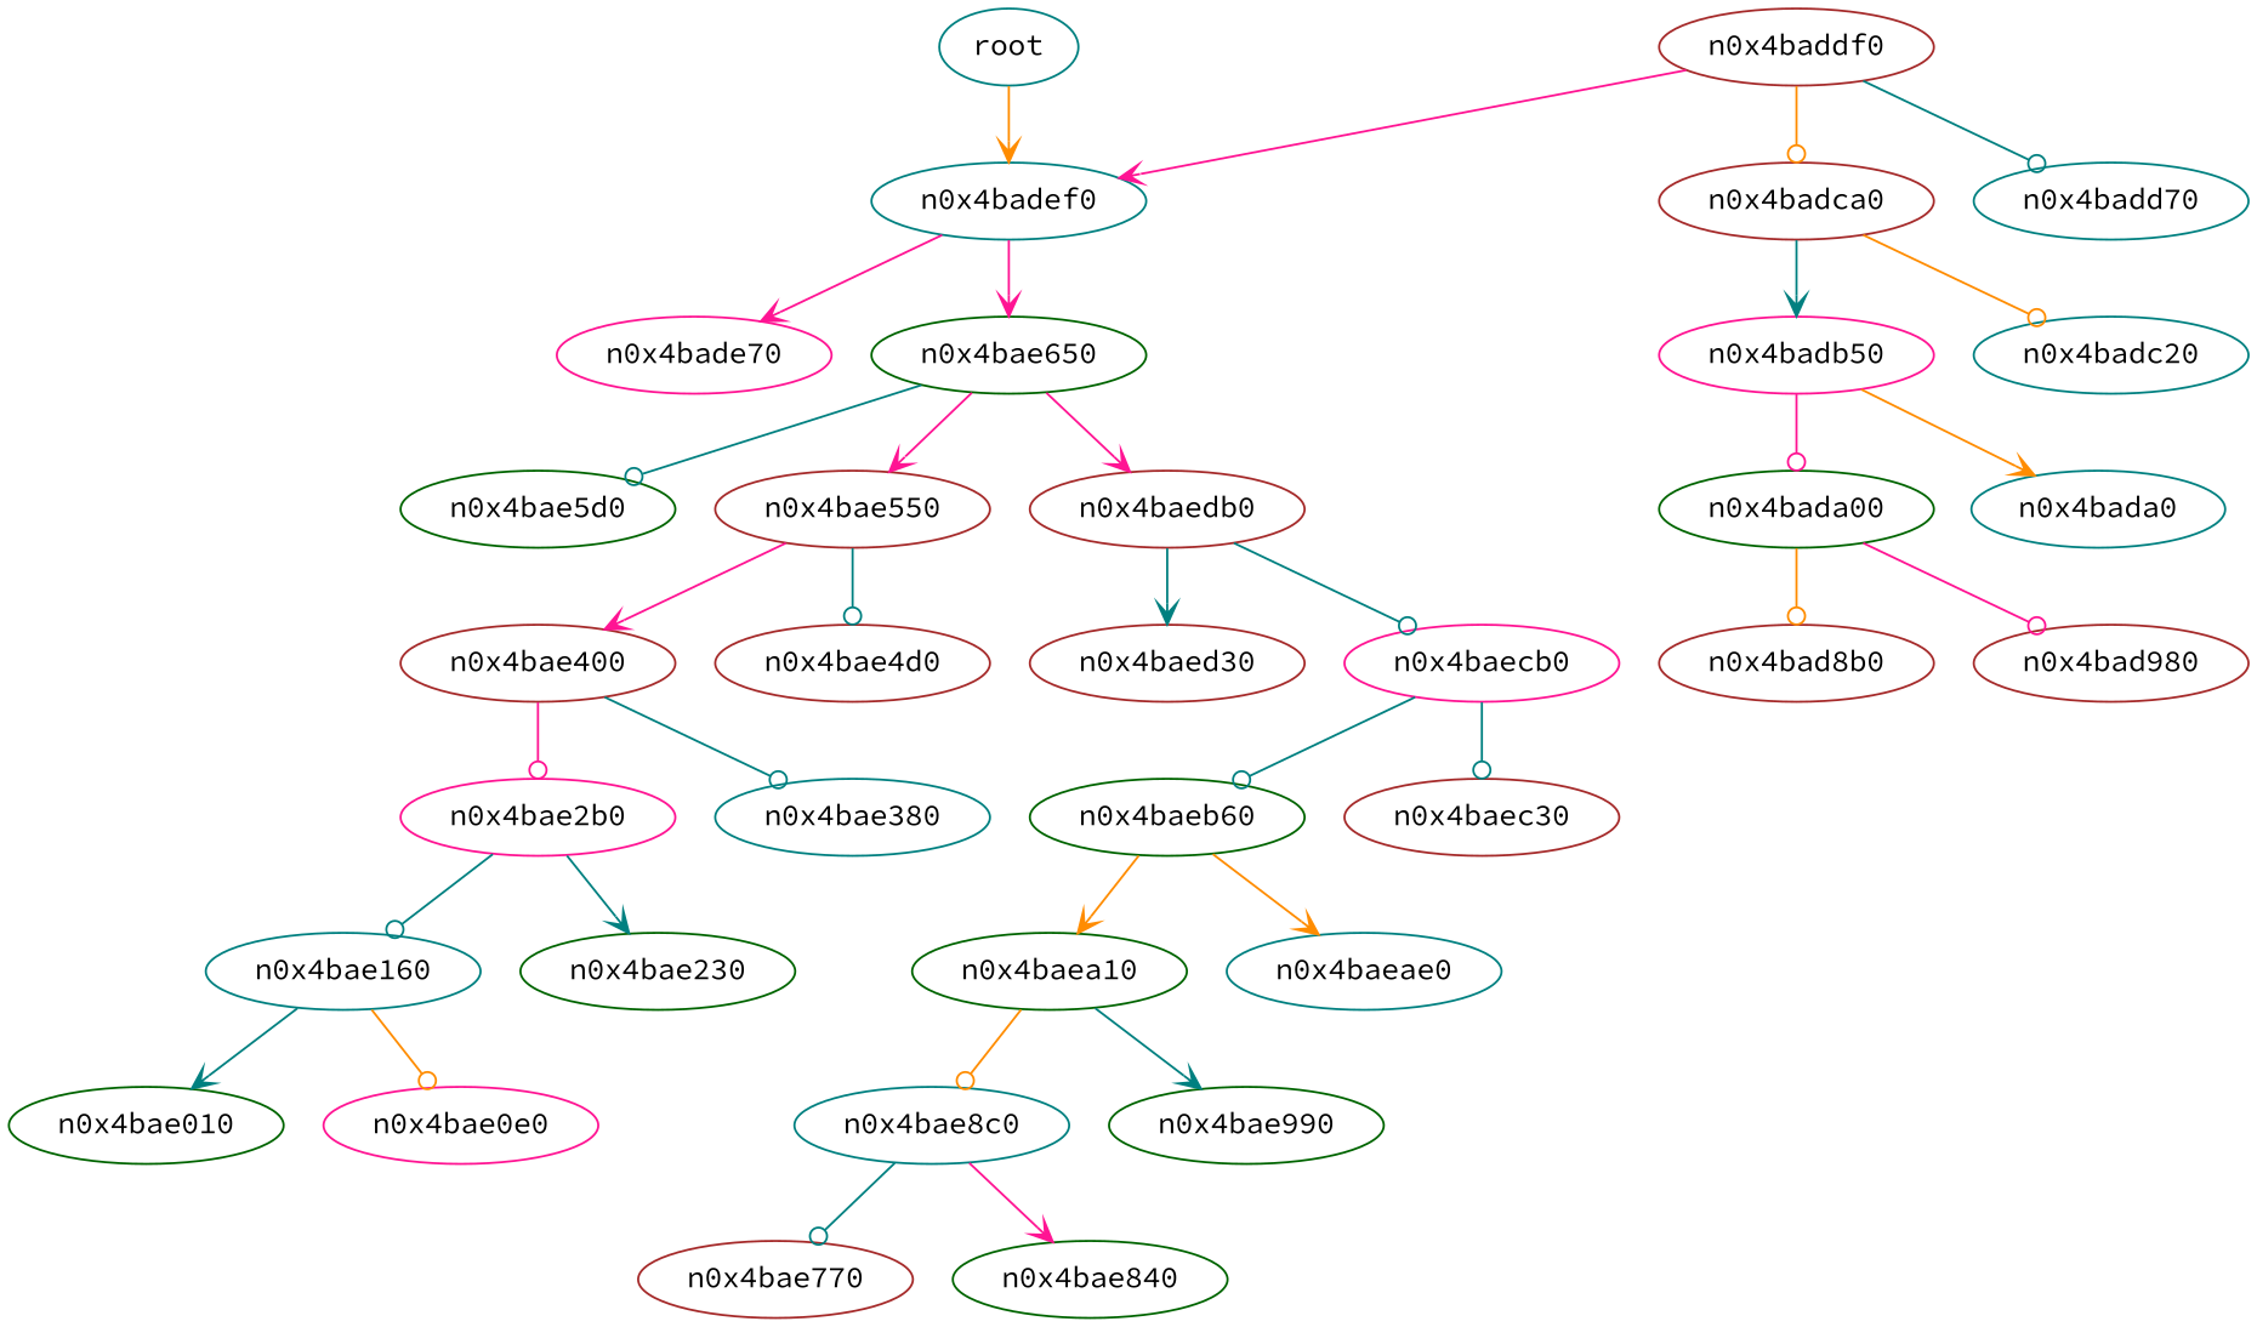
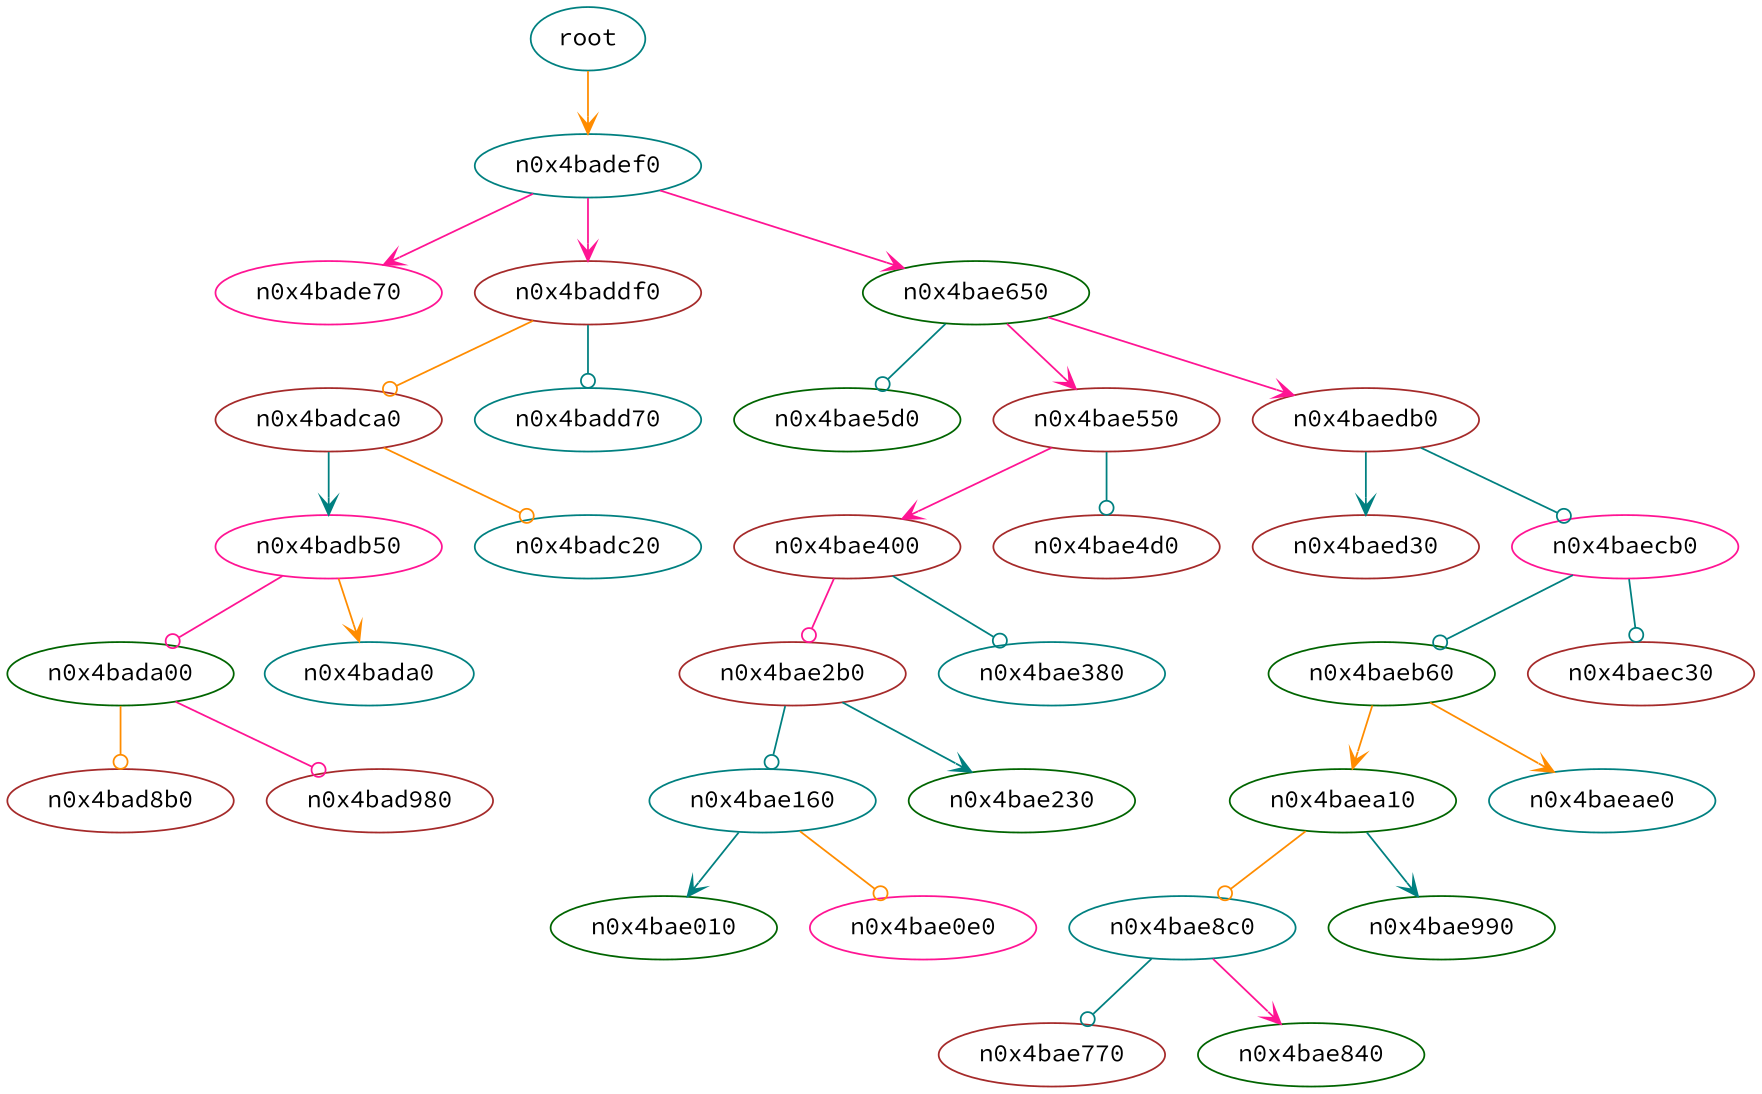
  digraph {
    fontname="Source Code Pro"
    node [color=brown fontname="Source Code Pro"]
    edge [arrowhead=odot color=teal fontname="Source Code Pro"]
    n1 [color=teal label=root]
    n0x4badef0 [color=teal]
    n0x4bade70 [color=deeppink]
    n0x4baddf0
    n0x4bae650 [color=darkgreen]
    n0x4badca0
    n0x4badd70 [color=teal]
    n0x4bae5d0 [color=darkgreen]
    n0x4bae550
    n0x4baedb0
    n0x4badb50 [color=deeppink]
    n0x4badc20 [color=teal]
    n0x4bada00 [color=darkgreen]
    n14 [color=teal label=n0x4bada0]
    n0x4bad8b0
    n0x4bad980
    n0x4bae400
    n0x4bae4d0
    n0x4baed30
    n0x4baecb0 [color=deeppink]
-   n0x4bae2b0 [color=deeppink]
+   n0x4bae2b0
    n0x4bae380 [color=teal]
    n0x4bae160 [color=teal]
    n0x4bae230 [color=darkgreen]
    n0x4bae010 [color=darkgreen]
    n0x4bae0e0 [color=deeppink]
    n0x4baeb60 [color=darkgreen]
    n0x4baec30
    n0x4baea10 [color=darkgreen]
    n0x4baeae0 [color=teal]
    n0x4bae8c0 [color=teal]
    n0x4bae990 [color=darkgreen]
    n0x4bae770
    n0x4bae840 [color=darkgreen]
    n1 -> n0x4badef0 [arrowhead=vee color=darkorange]
    n0x4badef0 -> n0x4bade70 [arrowhead=vee color=deeppink]
-   n0x4baddf0 -> n0x4badef0 [arrowhead=vee color=deeppink]
+   n0x4badef0 -> n0x4baddf0 [arrowhead=vee color=deeppink]
    n0x4badef0 -> n0x4bae650 [arrowhead=vee color=deeppink]
    n0x4baddf0 -> n0x4badca0 [color=darkorange]
    n0x4baddf0 -> n0x4badd70
    n0x4bae650 -> n0x4bae5d0
    n0x4bae650 -> n0x4bae550 [arrowhead=vee color=deeppink]
    n0x4bae650 -> n0x4baedb0 [arrowhead=vee color=deeppink]
    n0x4badca0 -> n0x4badb50 [arrowhead=vee]
    n0x4badca0 -> n0x4badc20 [color=darkorange]
    n0x4bae550 -> n0x4bae400 [arrowhead=vee color=deeppink]
    n0x4bae550 -> n0x4bae4d0
    n0x4baedb0 -> n0x4baed30 [arrowhead=vee]
    n0x4baedb0 -> n0x4baecb0
    n0x4badb50 -> n0x4bada00 [color=deeppink]
    n0x4badb50 -> n14 [arrowhead=vee color=darkorange]
    n0x4bada00 -> n0x4bad8b0 [color=darkorange]
    n0x4bada00 -> n0x4bad980 [color=deeppink]
    n0x4bae400 -> n0x4bae2b0 [color=deeppink]
    n0x4bae400 -> n0x4bae380
    n0x4baecb0 -> n0x4baeb60
    n0x4baecb0 -> n0x4baec30
    n0x4bae2b0 -> n0x4bae160
    n0x4bae2b0 -> n0x4bae230 [arrowhead=vee]
    n0x4bae160 -> n0x4bae010 [arrowhead=vee]
    n0x4bae160 -> n0x4bae0e0 [color=darkorange]
    n0x4baeb60 -> n0x4baea10 [arrowhead=vee color=darkorange]
    n0x4baeb60 -> n0x4baeae0 [arrowhead=vee color=darkorange]
    n0x4baea10 -> n0x4bae8c0 [color=darkorange]
    n0x4baea10 -> n0x4bae990 [arrowhead=vee]
    n0x4bae8c0 -> n0x4bae770
    n0x4bae8c0 -> n0x4bae840 [arrowhead=vee color=deeppink]
  }
